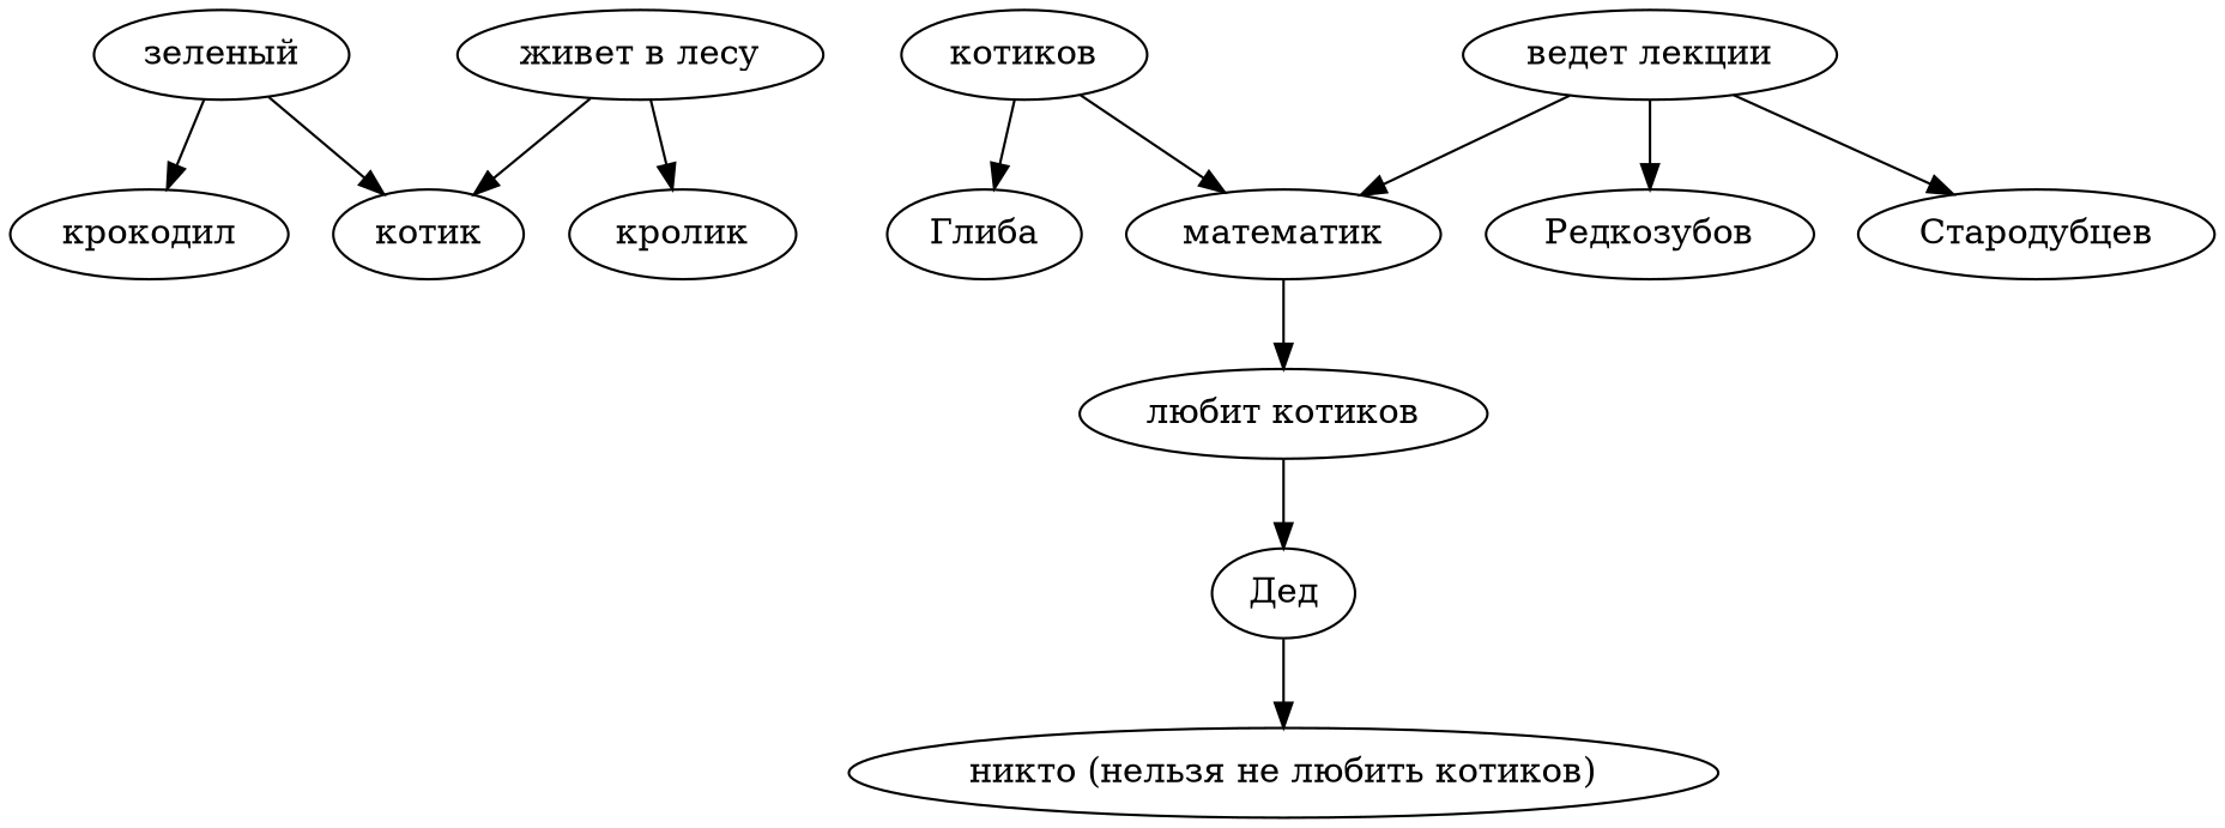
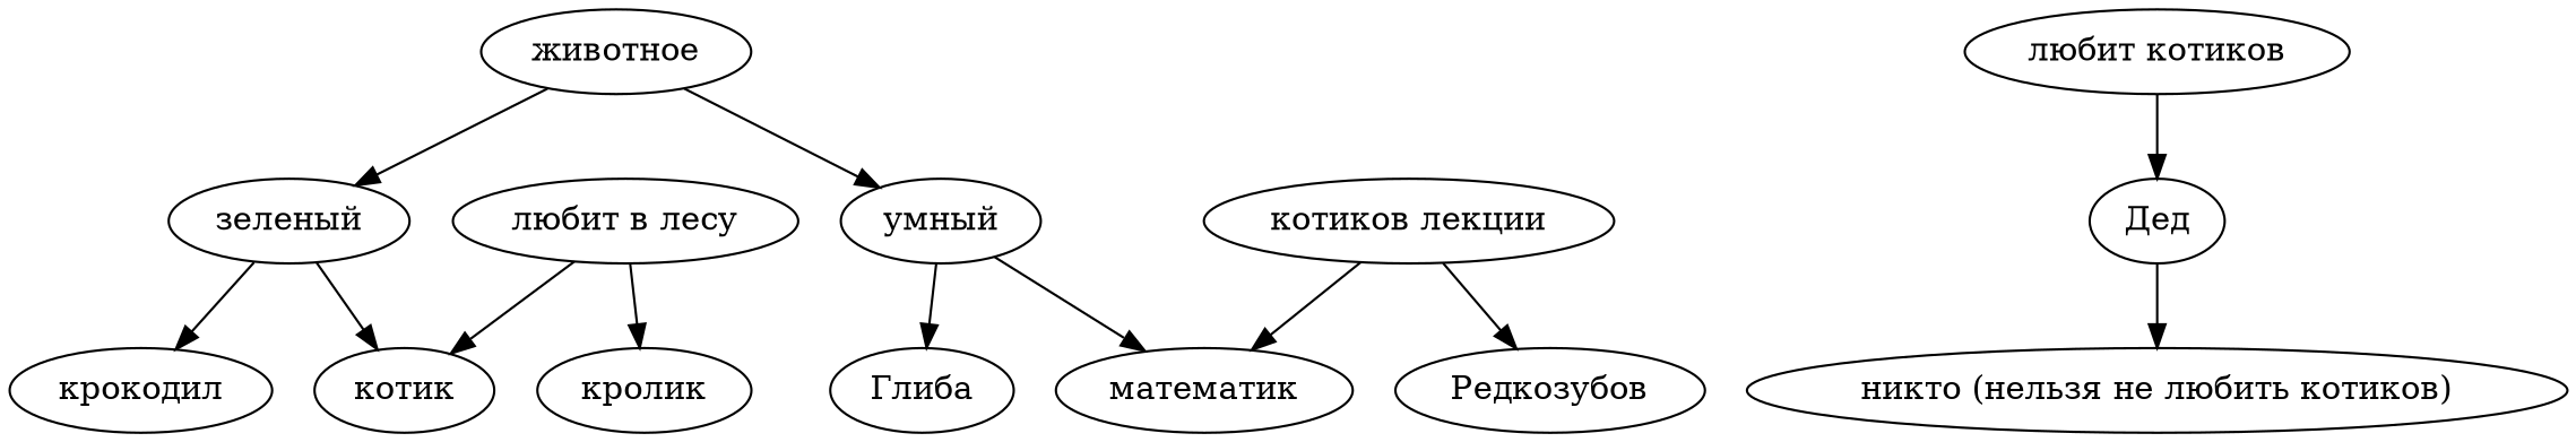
  digraph {
+   "животное"
    "зеленый"
-   "умный" [label="котиков"]
+   "умный"
    "крокодил"
    "котик"
    "математик"
    "Глиба"
-   "живет в лесу"
+   "живет в лесу" [label="любит в лесу"]
    "кролик"
    "любит котиков"
-   "ведет лекции"
+   "ведет лекции" [label="котиков лекции"]
    "Редкозубов"
-   "Стародубцев"
    "Дед"
    "никто (нельзя не любить котиков)"
+   "животное" -> "зеленый"
+   "животное" -> "умный"
    "зеленый" -> "крокодил"
    "зеленый" -> "котик"
    "умный" -> "математик"
    "умный" -> "Глиба"
-   "математик" -> "любит котиков"
    "живет в лесу" -> "котик"
    "живет в лесу" -> "кролик"
    "любит котиков" -> "Дед"
    "ведет лекции" -> "математик"
    "ведет лекции" -> "Редкозубов"
-   "ведет лекции" -> "Стародубцев"
    "Дед" -> "никто (нельзя не любить котиков)"
  }
